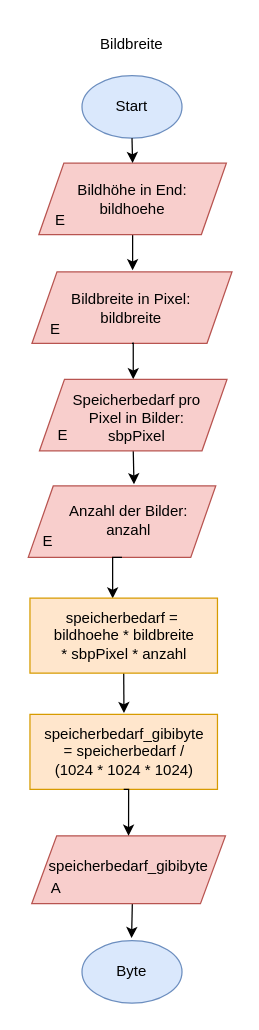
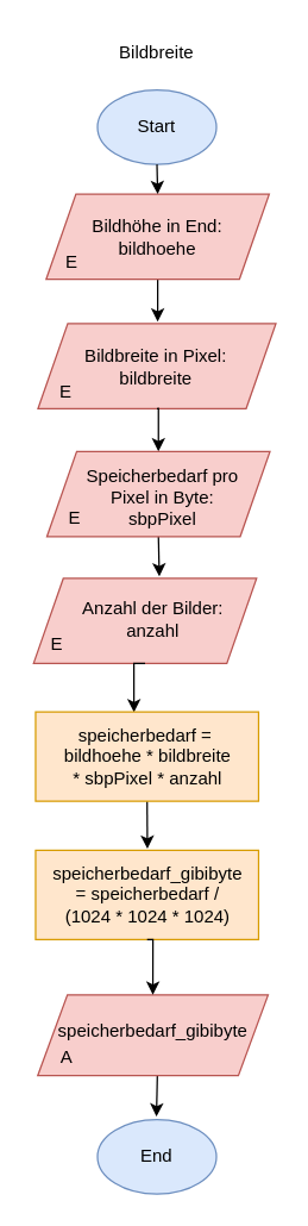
  <mxCell id="0" />
  <mxCell id="1" parent="0" />
  <mxCell id="2" value="Bildbreite" style="text;html=1;strokeColor=none;fillColor=none;align=center;verticalAlign=middle;whiteSpace=wrap;rounded=0;" vertex="1" parent="1"><mxGeometry x="55" y="20" width="100" height="30" as="geometry" /></mxCell>
  <mxCell id="3" value="" style="group" vertex="1" connectable="0" parent="1"><mxGeometry x="65" y="60" width="80" height="50" as="geometry" /></mxCell>
  <mxCell id="4" value="" style="ellipse;whiteSpace=wrap;html=1;fillColor=#dae8fc;strokeColor=#6c8ebf;" vertex="1" parent="3"><mxGeometry width="80" height="50" as="geometry" /></mxCell>
  <mxCell id="5" value="Start" style="text;html=1;strokeColor=none;fillColor=none;align=center;verticalAlign=middle;whiteSpace=wrap;rounded=0;" vertex="1" parent="3"><mxGeometry x="10" y="10" width="60" height="30" as="geometry" /></mxCell>
  <mxCell id="6" value="" style="group" vertex="1" connectable="0" parent="1"><mxGeometry x="65" y="752" width="80" height="50" as="geometry" /></mxCell>
  <mxCell id="7" value="" style="ellipse;whiteSpace=wrap;html=1;fillColor=#dae8fc;strokeColor=#6c8ebf;" vertex="1" parent="6"><mxGeometry width="80" height="50" as="geometry" /></mxCell>
- <mxCell id="8" value="Byte" style="text;html=1;strokeColor=none;fillColor=none;align=center;verticalAlign=middle;whiteSpace=wrap;rounded=0;" vertex="1" parent="6"><mxGeometry x="10" y="10" width="60" height="30" as="geometry" /></mxCell>
+ <mxCell id="8" value="End" style="text;html=1;strokeColor=none;fillColor=none;align=center;verticalAlign=middle;whiteSpace=wrap;rounded=0;" vertex="1" parent="6"><mxGeometry x="10" y="10" width="60" height="30" as="geometry" /></mxCell>
  <mxCell id="9" value="" style="group" vertex="1" connectable="0" parent="1"><mxGeometry x="30.5" y="130" width="150" height="60" as="geometry" /></mxCell>
  <mxCell id="10" style="edgeStyle=orthogonalEdgeStyle;rounded=0;orthogonalLoop=1;jettySize=auto;html=1;exitX=0.5;exitY=1;exitDx=0;exitDy=0;" edge="1" parent="9" source="11"><mxGeometry relative="1" as="geometry"><mxPoint x="75" y="85.714" as="targetPoint" /></mxGeometry></mxCell>
  <mxCell id="11" value="" style="shape=parallelogram;perimeter=parallelogramPerimeter;whiteSpace=wrap;html=1;fixedSize=1;fillColor=#f8cecc;strokeColor=#b85450;" vertex="1" parent="9"><mxGeometry width="150" height="57.143" as="geometry" /></mxCell>
  <mxCell id="12" value="E" style="text;html=1;strokeColor=none;fillColor=none;align=center;verticalAlign=middle;whiteSpace=wrap;rounded=0;" vertex="1" parent="9"><mxGeometry x="1.579" y="31.429" width="31.579" height="28.571" as="geometry" /></mxCell>
  <mxCell id="13" value="Bildhöhe in End: bildhoehe" style="text;html=1;strokeColor=none;fillColor=none;align=center;verticalAlign=middle;whiteSpace=wrap;rounded=0;" vertex="1" parent="9"><mxGeometry x="27.632" y="7.143" width="94.737" height="42.857" as="geometry" /></mxCell>
  <mxCell id="14" value="" style="group" vertex="1" connectable="0" parent="1"><mxGeometry x="25" y="217" width="160" height="60" as="geometry" /></mxCell>
  <mxCell id="15" value="" style="shape=parallelogram;perimeter=parallelogramPerimeter;whiteSpace=wrap;html=1;fixedSize=1;fillColor=#f8cecc;strokeColor=#b85450;" vertex="1" parent="14"><mxGeometry width="160" height="57.143" as="geometry" /></mxCell>
  <mxCell id="16" value="E" style="text;html=1;strokeColor=none;fillColor=none;align=center;verticalAlign=middle;whiteSpace=wrap;rounded=0;" vertex="1" parent="14"><mxGeometry x="1.684" y="31.429" width="33.684" height="28.571" as="geometry" /></mxCell>
  <mxCell id="17" value="Bildbreite in Pixel: bildbreite" style="text;html=1;strokeColor=none;fillColor=none;align=center;verticalAlign=middle;whiteSpace=wrap;rounded=0;" vertex="1" parent="14"><mxGeometry x="29.474" y="7.143" width="101.053" height="42.857" as="geometry" /></mxCell>
  <mxCell id="18" style="edgeStyle=orthogonalEdgeStyle;rounded=0;orthogonalLoop=1;jettySize=auto;html=1;exitX=0.5;exitY=1;exitDx=0;exitDy=0;entryX=0.5;entryY=0;entryDx=0;entryDy=0;" edge="1" parent="1" source="4" target="11"><mxGeometry relative="1" as="geometry" /></mxCell>
  <mxCell id="19" style="edgeStyle=orthogonalEdgeStyle;rounded=0;orthogonalLoop=1;jettySize=auto;html=1;exitX=0.5;exitY=1;exitDx=0;exitDy=0;entryX=0.5;entryY=0;entryDx=0;entryDy=0;" edge="1" parent="1" source="15" target="25"><mxGeometry relative="1" as="geometry" /></mxCell>
  <mxCell id="20" value="" style="group" vertex="1" connectable="0" parent="1"><mxGeometry x="20" y="387" width="150" height="60" as="geometry" /></mxCell>
  <mxCell id="21" value="" style="shape=parallelogram;perimeter=parallelogramPerimeter;whiteSpace=wrap;html=1;fixedSize=1;fillColor=#f8cecc;strokeColor=#b85450;" vertex="1" parent="20"><mxGeometry x="2" y="1.25" width="150" height="57.143" as="geometry" /></mxCell>
  <mxCell id="22" value="E" style="text;html=1;strokeColor=none;fillColor=none;align=center;verticalAlign=middle;whiteSpace=wrap;rounded=0;" vertex="1" parent="20"><mxGeometry x="1.579" y="31.429" width="31.579" height="28.571" as="geometry" /></mxCell>
  <mxCell id="23" value="Anzahl der Bilder: anzahl" style="text;html=1;strokeColor=none;fillColor=none;align=center;verticalAlign=middle;whiteSpace=wrap;rounded=0;" vertex="1" parent="20"><mxGeometry x="27.627" y="7.138" width="108.736" height="42.862" as="geometry" /></mxCell>
  <mxCell id="24" style="edgeStyle=orthogonalEdgeStyle;rounded=0;orthogonalLoop=1;jettySize=auto;html=1;exitX=0.5;exitY=1;exitDx=0;exitDy=0;entryX=0.564;entryY=-0.022;entryDx=0;entryDy=0;entryPerimeter=0;" edge="1" parent="1" source="25" target="21"><mxGeometry relative="1" as="geometry" /></mxCell>
  <mxCell id="25" value="" style="shape=parallelogram;perimeter=parallelogramPerimeter;whiteSpace=wrap;html=1;fixedSize=1;fillColor=#f8cecc;strokeColor=#b85450;" vertex="1" parent="1"><mxGeometry x="31" y="303" width="150.0" height="57.143" as="geometry" /></mxCell>
  <mxCell id="26" value="E" style="text;html=1;strokeColor=none;fillColor=none;align=center;verticalAlign=middle;whiteSpace=wrap;rounded=0;" vertex="1" parent="1"><mxGeometry x="33.579" y="333.429" width="31.579" height="28.571" as="geometry" /></mxCell>
- <mxCell id="27" value="Speicherbedarf pro Pixel in Bilder: sbpPixel" style="text;html=1;strokeColor=none;fillColor=none;align=center;verticalAlign=middle;whiteSpace=wrap;rounded=0;" vertex="1" parent="1"><mxGeometry x="55" y="312.14" width="108.37" height="42.86" as="geometry" /></mxCell>
+ <mxCell id="27" value="Speicherbedarf pro Pixel in Byte: sbpPixel" style="text;html=1;strokeColor=none;fillColor=none;align=center;verticalAlign=middle;whiteSpace=wrap;rounded=0;" vertex="1" parent="1"><mxGeometry x="55" y="312.14" width="108.37" height="42.86" as="geometry" /></mxCell>
  <mxCell id="28" style="edgeStyle=orthogonalEdgeStyle;rounded=0;orthogonalLoop=1;jettySize=auto;html=1;exitX=0.5;exitY=1;exitDx=0;exitDy=0;entryX=0.441;entryY=0.004;entryDx=0;entryDy=0;entryPerimeter=0;" edge="1" parent="1" source="21" target="31"><mxGeometry relative="1" as="geometry" /></mxCell>
  <mxCell id="29" value="" style="group" vertex="1" connectable="0" parent="1"><mxGeometry x="23.37" y="478" width="150" height="60" as="geometry" /></mxCell>
  <mxCell id="30" style="edgeStyle=orthogonalEdgeStyle;rounded=0;orthogonalLoop=1;jettySize=auto;html=1;exitX=0.5;exitY=1;exitDx=0;exitDy=0;" edge="1" parent="29" source="31"><mxGeometry relative="1" as="geometry"><mxPoint x="75.218" y="92" as="targetPoint" /></mxGeometry></mxCell>
  <mxCell id="31" value="" style="rounded=0;whiteSpace=wrap;html=1;fillColor=#ffe6cc;strokeColor=#d79b00;" vertex="1" parent="29"><mxGeometry width="150" height="60" as="geometry" /></mxCell>
  <mxCell id="32" value="speicherbedarf =&amp;nbsp;&lt;br&gt;bildhoehe * bildbreite * sbpPixel * anzahl" style="text;html=1;strokeColor=none;fillColor=none;align=center;verticalAlign=middle;whiteSpace=wrap;rounded=0;" vertex="1" parent="29"><mxGeometry x="16.63" y="15" width="118" height="30" as="geometry" /></mxCell>
  <mxCell id="33" value="" style="group" vertex="1" connectable="0" parent="1"><mxGeometry x="23.37" y="571" width="150" height="60" as="geometry" /></mxCell>
  <mxCell id="34" value="" style="rounded=0;whiteSpace=wrap;html=1;fillColor=#ffe6cc;strokeColor=#d79b00;" vertex="1" parent="33"><mxGeometry width="150" height="60" as="geometry" /></mxCell>
  <mxCell id="35" value="speicherbedarf_gibibyte = speicherbedarf /&lt;br&gt;(1024 * 1024 * 1024)" style="text;html=1;strokeColor=none;fillColor=none;align=center;verticalAlign=middle;whiteSpace=wrap;rounded=0;" vertex="1" parent="33"><mxGeometry x="16.63" y="15" width="118" height="30" as="geometry" /></mxCell>
  <mxCell id="36" style="edgeStyle=orthogonalEdgeStyle;rounded=0;orthogonalLoop=1;jettySize=auto;html=1;exitX=0.5;exitY=1;exitDx=0;exitDy=0;" edge="1" parent="1"><mxGeometry relative="1" as="geometry"><mxPoint x="104.667" y="750" as="targetPoint" /><mxPoint x="105.257" y="722.473" as="sourcePoint" /></mxGeometry></mxCell>
  <mxCell id="37" value="" style="shape=parallelogram;perimeter=parallelogramPerimeter;whiteSpace=wrap;html=1;fixedSize=1;fillColor=#f8cecc;strokeColor=#b85450;" vertex="1" parent="1"><mxGeometry x="24.757" y="668.188" width="155.0" height="54.286" as="geometry" /></mxCell>
  <mxCell id="38" value="A" style="text;html=1;strokeColor=none;fillColor=none;align=center;verticalAlign=middle;whiteSpace=wrap;rounded=0;" vertex="1" parent="1"><mxGeometry x="28.322" y="696.857" width="32.632" height="27.143" as="geometry" /></mxCell>
  <mxCell id="39" value="speicherbedarf_gibibyte" style="text;html=1;strokeColor=none;fillColor=none;align=center;verticalAlign=middle;whiteSpace=wrap;rounded=0;" vertex="1" parent="1"><mxGeometry x="50.24" y="676.14" width="104.76" height="33.86" as="geometry" /></mxCell>
  <mxCell id="40" style="edgeStyle=orthogonalEdgeStyle;rounded=0;orthogonalLoop=1;jettySize=auto;html=1;exitX=0.5;exitY=1;exitDx=0;exitDy=0;entryX=0.5;entryY=0;entryDx=0;entryDy=0;" edge="1" parent="1" source="34" target="37"><mxGeometry relative="1" as="geometry" /></mxCell>
